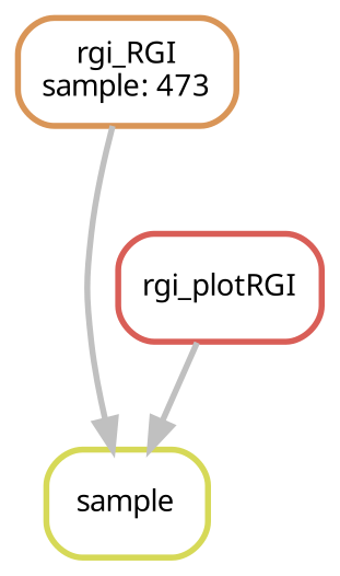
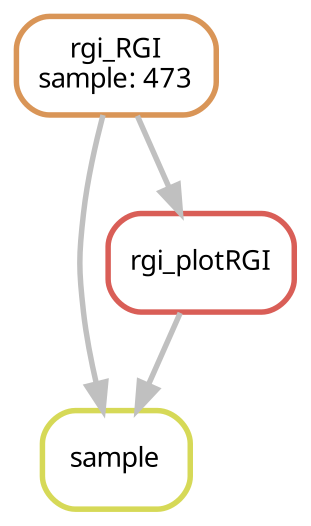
  digraph {
    bgcolor=white
    node [fontname=sans fontsize=10 penwidth=2 shape=box style=rounded]
    edge [color=grey penwidth=2]
    n1 [color="0.17 0.6 0.85" label=sample]
    n2 [color="0.08 0.6 0.85" label="rgi_RGI\nsample: 473"]
    n3 [color="0.01 0.6 0.85" label=rgi_plotRGI]
    n2 -> n1
+   n2 -> n3
    n3 -> n1
  }
